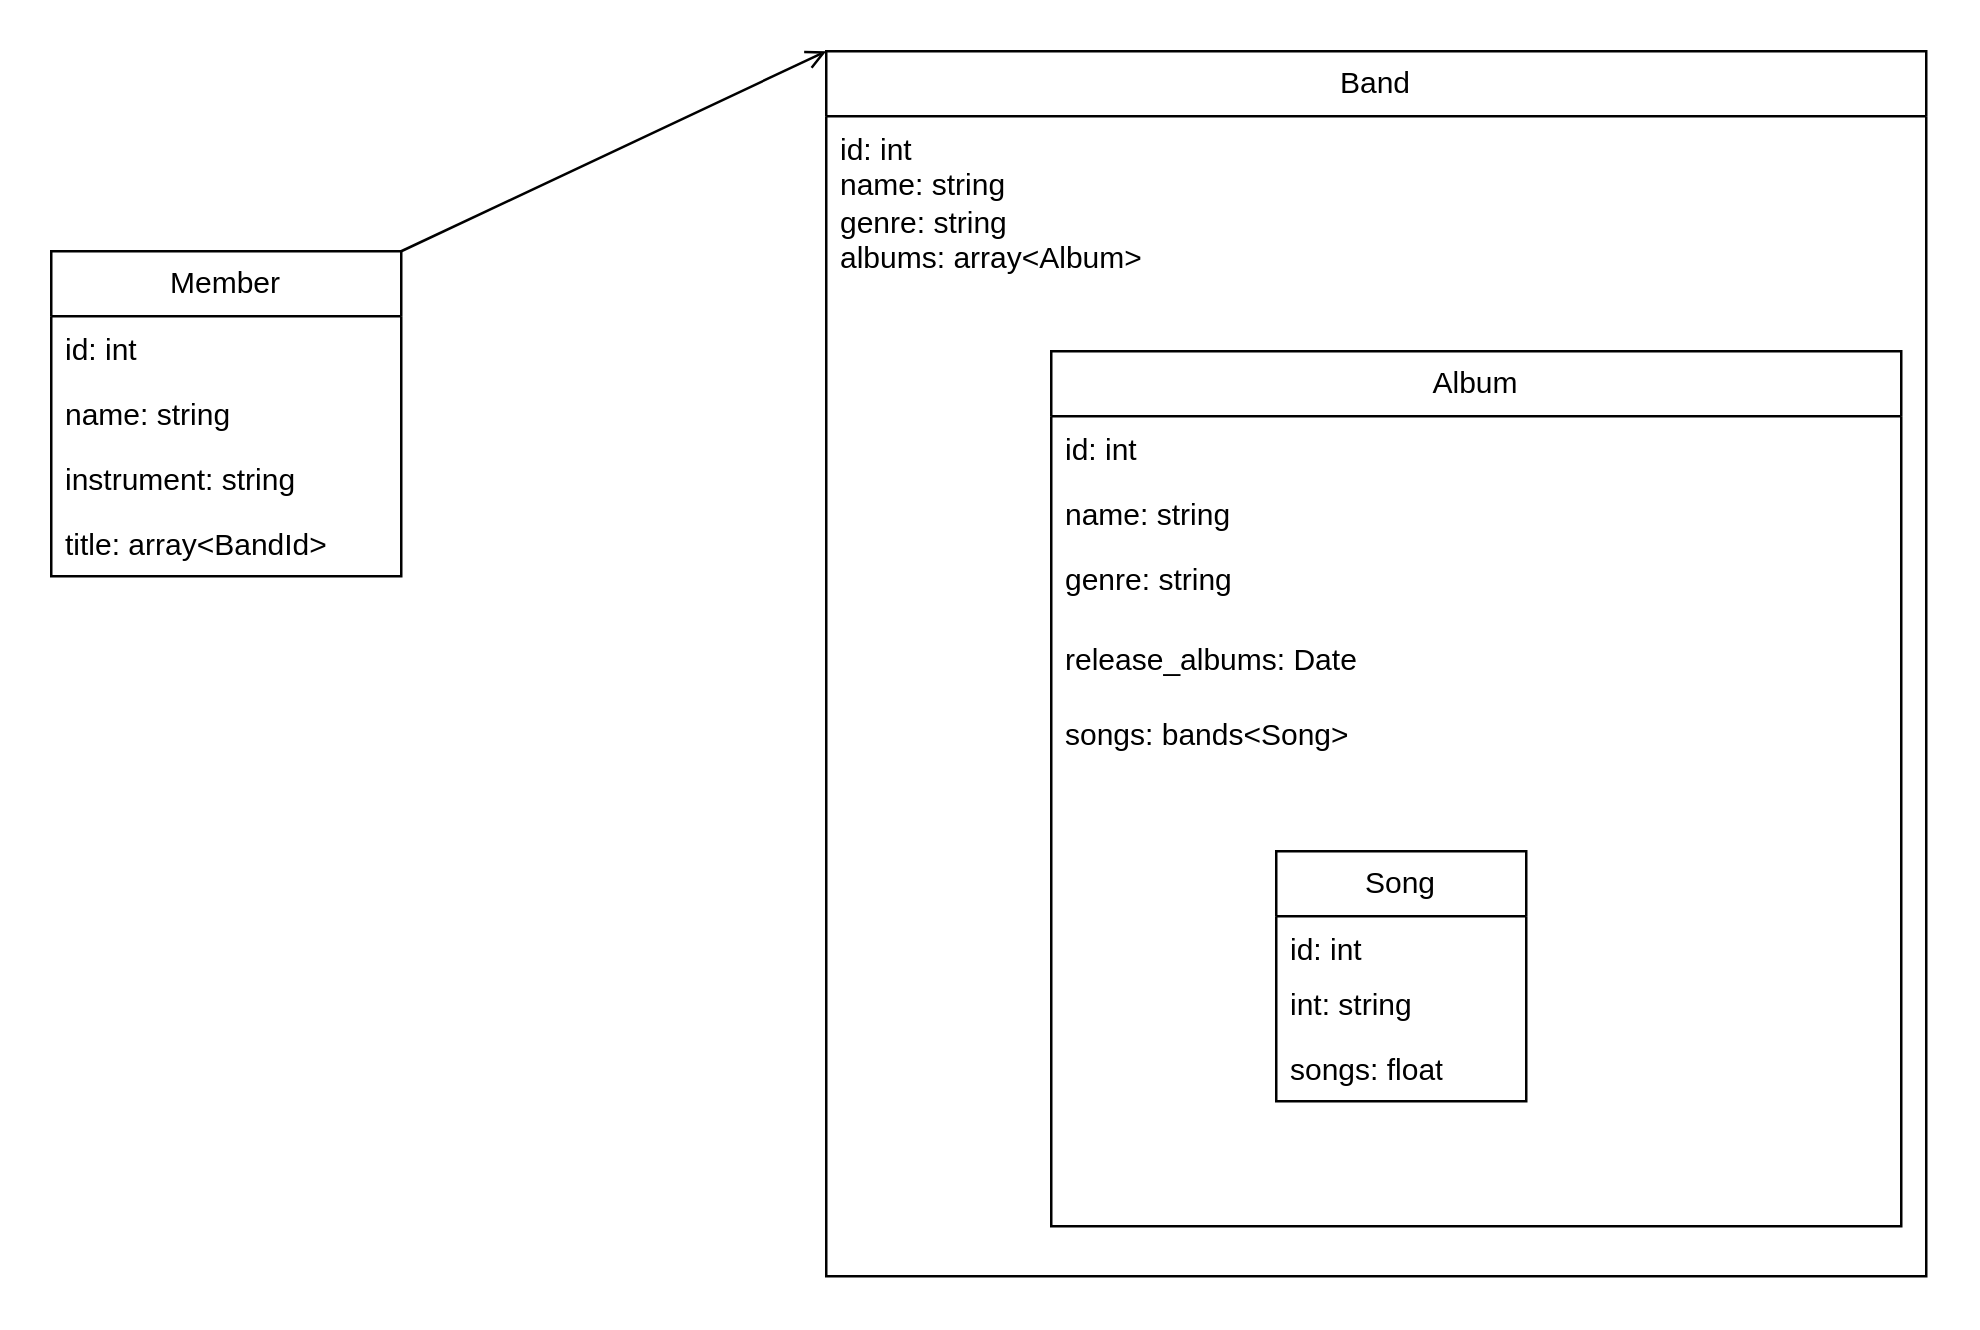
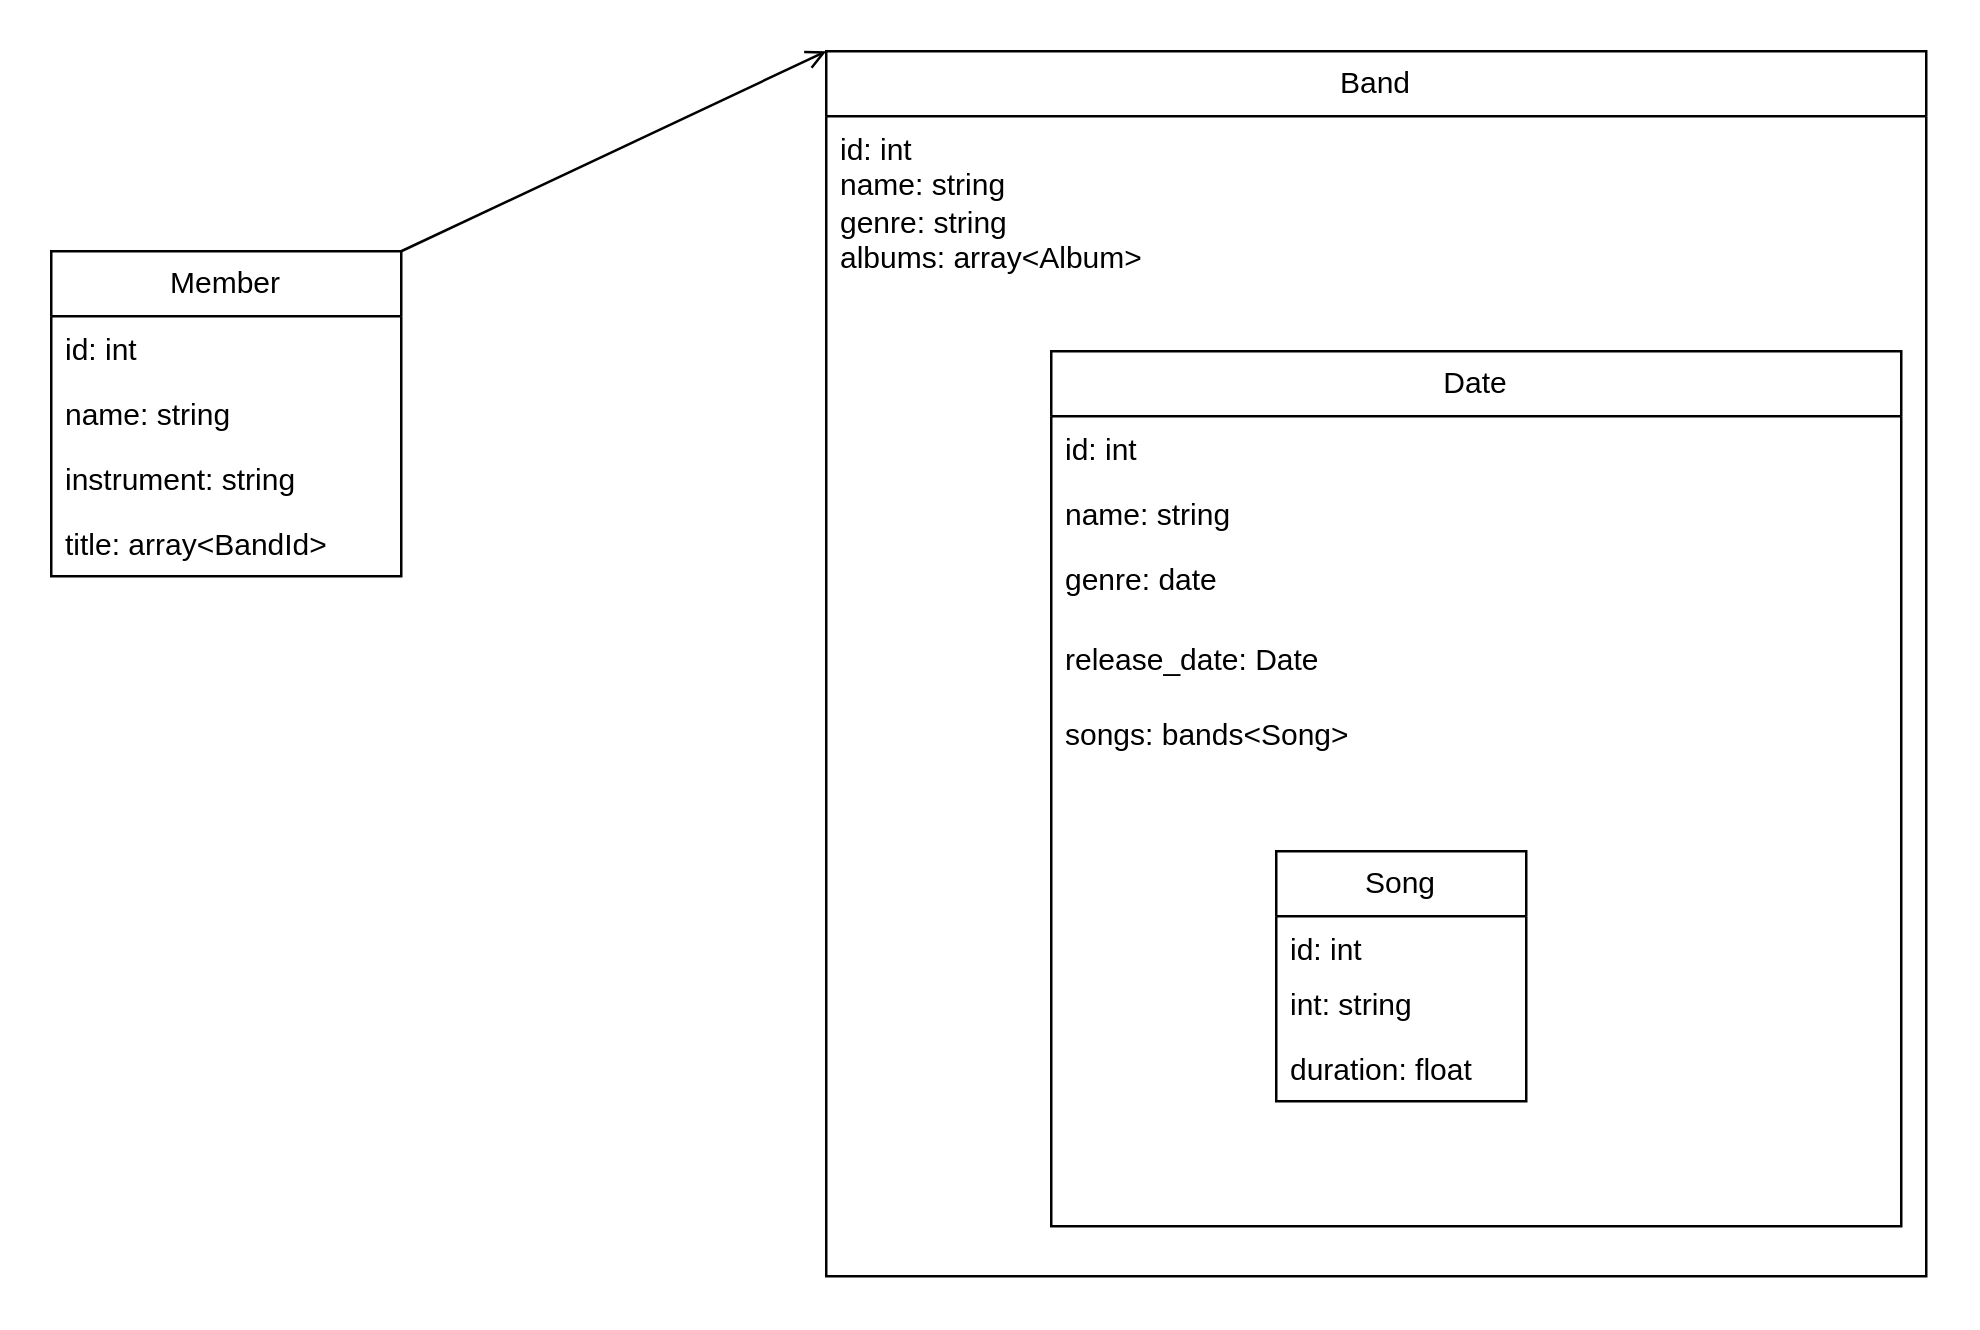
  <mxCell id="0" />
  <mxCell id="1" parent="0" />
  <mxCell id="2" value="Band" style="swimlane;fontStyle=0;childLayout=stackLayout;horizontal=1;startSize=26;fillColor=none;horizontalStack=0;resizeParent=1;resizeParentMax=0;resizeLast=0;collapsible=1;marginBottom=0;whiteSpace=wrap;html=1;" parent="1" vertex="1"><mxGeometry x="330" y="20" width="440" height="490" as="geometry" /></mxCell>
  <mxCell id="3" value="id: int&lt;div&gt;name: string&lt;/div&gt;&lt;div&gt;genre: string&lt;/div&gt;&lt;div&gt;albums: array&amp;lt;Album&amp;gt;&lt;/div&gt;" style="text;strokeColor=none;fillColor=none;align=left;verticalAlign=top;spacingLeft=4;spacingRight=4;overflow=hidden;rotatable=0;points=[[0,0.5],[1,0.5]];portConstraint=eastwest;whiteSpace=wrap;html=1;" parent="2" vertex="1"><mxGeometry y="26" width="440" height="464" as="geometry" /></mxCell>
  <mxCell id="4" value="Member" style="swimlane;fontStyle=0;childLayout=stackLayout;horizontal=1;startSize=26;fillColor=none;horizontalStack=0;resizeParent=1;resizeParentMax=0;resizeLast=0;collapsible=1;marginBottom=0;whiteSpace=wrap;html=1;" parent="1" vertex="1"><mxGeometry x="20" y="100" width="140" height="130" as="geometry" /></mxCell>
  <mxCell id="5" value="id: int" style="text;strokeColor=none;fillColor=none;align=left;verticalAlign=top;spacingLeft=4;spacingRight=4;overflow=hidden;rotatable=0;points=[[0,0.5],[1,0.5]];portConstraint=eastwest;whiteSpace=wrap;html=1;" parent="4" vertex="1"><mxGeometry y="26" width="140" height="26" as="geometry" /></mxCell>
  <mxCell id="6" value="name: string" style="text;strokeColor=none;fillColor=none;align=left;verticalAlign=top;spacingLeft=4;spacingRight=4;overflow=hidden;rotatable=0;points=[[0,0.5],[1,0.5]];portConstraint=eastwest;whiteSpace=wrap;html=1;" parent="4" vertex="1"><mxGeometry y="52" width="140" height="26" as="geometry" /></mxCell>
  <mxCell id="7" value="instrument: string" style="text;strokeColor=none;fillColor=none;align=left;verticalAlign=top;spacingLeft=4;spacingRight=4;overflow=hidden;rotatable=0;points=[[0,0.5],[1,0.5]];portConstraint=eastwest;whiteSpace=wrap;html=1;" parent="4" vertex="1"><mxGeometry y="78" width="140" height="26" as="geometry" /></mxCell>
  <mxCell id="8" value="title: array&amp;lt;BandId&amp;gt;" style="text;strokeColor=none;fillColor=none;align=left;verticalAlign=top;spacingLeft=4;spacingRight=4;overflow=hidden;rotatable=0;points=[[0,0.5],[1,0.5]];portConstraint=eastwest;whiteSpace=wrap;html=1;" vertex="1" parent="4"><mxGeometry y="104" width="140" height="26" as="geometry" /></mxCell>
  <mxCell id="9" value="" style="endArrow=open;html=1;rounded=0;exitX=1;exitY=0;exitDx=0;exitDy=0;entryX=0;entryY=0;entryDx=0;entryDy=0;" parent="1" source="4" target="2" edge="1"><mxGeometry width="50" height="50" relative="1" as="geometry"><mxPoint x="350" y="220" as="sourcePoint" /><mxPoint x="400" y="170" as="targetPoint" /></mxGeometry></mxCell>
- <mxCell id="10" value="Album" style="swimlane;fontStyle=0;childLayout=stackLayout;horizontal=1;startSize=26;fillColor=none;horizontalStack=0;resizeParent=1;resizeParentMax=0;resizeLast=0;collapsible=1;marginBottom=0;whiteSpace=wrap;html=1;" parent="1" vertex="1"><mxGeometry x="420" y="140" width="340" height="350" as="geometry" /></mxCell>
+ <mxCell id="10" value="Date" style="swimlane;fontStyle=0;childLayout=stackLayout;horizontal=1;startSize=26;fillColor=none;horizontalStack=0;resizeParent=1;resizeParentMax=0;resizeLast=0;collapsible=1;marginBottom=0;whiteSpace=wrap;html=1;" parent="1" vertex="1"><mxGeometry x="420" y="140" width="340" height="350" as="geometry" /></mxCell>
  <mxCell id="11" value="id: int" style="text;strokeColor=none;fillColor=none;align=left;verticalAlign=top;spacingLeft=4;spacingRight=4;overflow=hidden;rotatable=0;points=[[0,0.5],[1,0.5]];portConstraint=eastwest;whiteSpace=wrap;html=1;" parent="10" vertex="1"><mxGeometry y="26" width="340" height="26" as="geometry" /></mxCell>
  <mxCell id="12" value="name: string" style="text;strokeColor=none;fillColor=none;align=left;verticalAlign=top;spacingLeft=4;spacingRight=4;overflow=hidden;rotatable=0;points=[[0,0.5],[1,0.5]];portConstraint=eastwest;whiteSpace=wrap;html=1;" parent="10" vertex="1"><mxGeometry y="52" width="340" height="26" as="geometry" /></mxCell>
- <mxCell id="13" value="genre: string" style="text;strokeColor=none;fillColor=none;align=left;verticalAlign=top;spacingLeft=4;spacingRight=4;overflow=hidden;rotatable=0;points=[[0,0.5],[1,0.5]];portConstraint=eastwest;whiteSpace=wrap;html=1;" parent="10" vertex="1"><mxGeometry y="78" width="340" height="32" as="geometry" /></mxCell>
- <mxCell id="14" value="release_albums: Date" style="text;strokeColor=none;fillColor=none;align=left;verticalAlign=top;spacingLeft=4;spacingRight=4;overflow=hidden;rotatable=0;points=[[0,0.5],[1,0.5]];portConstraint=eastwest;whiteSpace=wrap;html=1;" vertex="1" parent="10"><mxGeometry y="110" width="340" height="30" as="geometry" /></mxCell>
+ <mxCell id="13" value="genre: date" style="text;strokeColor=none;fillColor=none;align=left;verticalAlign=top;spacingLeft=4;spacingRight=4;overflow=hidden;rotatable=0;points=[[0,0.5],[1,0.5]];portConstraint=eastwest;whiteSpace=wrap;html=1;" parent="10" vertex="1"><mxGeometry y="78" width="340" height="32" as="geometry" /></mxCell>
+ <mxCell id="14" value="release_date: Date" style="text;strokeColor=none;fillColor=none;align=left;verticalAlign=top;spacingLeft=4;spacingRight=4;overflow=hidden;rotatable=0;points=[[0,0.5],[1,0.5]];portConstraint=eastwest;whiteSpace=wrap;html=1;" vertex="1" parent="10"><mxGeometry y="110" width="340" height="30" as="geometry" /></mxCell>
  <mxCell id="15" value="songs: bands&amp;lt;Song&amp;gt;" style="text;strokeColor=none;fillColor=none;align=left;verticalAlign=top;spacingLeft=4;spacingRight=4;overflow=hidden;rotatable=0;points=[[0,0.5],[1,0.5]];portConstraint=eastwest;whiteSpace=wrap;html=1;" vertex="1" parent="10"><mxGeometry y="140" width="340" height="210" as="geometry" /></mxCell>
  <mxCell id="16" value="Song" style="swimlane;fontStyle=0;childLayout=stackLayout;horizontal=1;startSize=26;fillColor=none;horizontalStack=0;resizeParent=1;resizeParentMax=0;resizeLast=0;collapsible=1;marginBottom=0;whiteSpace=wrap;html=1;" vertex="1" parent="1"><mxGeometry x="510" y="340" width="100" height="100" as="geometry" /></mxCell>
  <mxCell id="17" value="id: int" style="text;strokeColor=none;fillColor=none;align=left;verticalAlign=top;spacingLeft=4;spacingRight=4;overflow=hidden;rotatable=0;points=[[0,0.5],[1,0.5]];portConstraint=eastwest;whiteSpace=wrap;html=1;" vertex="1" parent="16"><mxGeometry y="26" width="100" height="22" as="geometry" /></mxCell>
  <mxCell id="18" value="int: string" style="text;strokeColor=none;fillColor=none;align=left;verticalAlign=top;spacingLeft=4;spacingRight=4;overflow=hidden;rotatable=0;points=[[0,0.5],[1,0.5]];portConstraint=eastwest;whiteSpace=wrap;html=1;" vertex="1" parent="16"><mxGeometry y="48" width="100" height="26" as="geometry" /></mxCell>
- <mxCell id="19" value="songs: float" style="text;strokeColor=none;fillColor=none;align=left;verticalAlign=top;spacingLeft=4;spacingRight=4;overflow=hidden;rotatable=0;points=[[0,0.5],[1,0.5]];portConstraint=eastwest;whiteSpace=wrap;html=1;" vertex="1" parent="16"><mxGeometry y="74" width="100" height="26" as="geometry" /></mxCell>
+ <mxCell id="19" value="duration: float" style="text;strokeColor=none;fillColor=none;align=left;verticalAlign=top;spacingLeft=4;spacingRight=4;overflow=hidden;rotatable=0;points=[[0,0.5],[1,0.5]];portConstraint=eastwest;whiteSpace=wrap;html=1;" vertex="1" parent="16"><mxGeometry y="74" width="100" height="26" as="geometry" /></mxCell>
